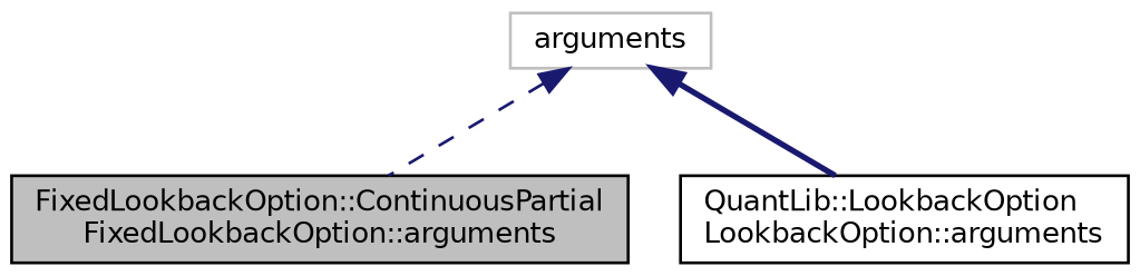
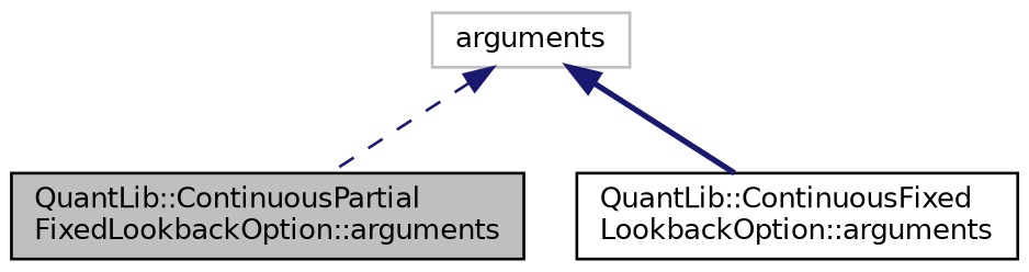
  digraph {
    node [color=black fillcolor=white fontname=Helvetica fontsize=10 shape=record style=filled]
    edge [color=midnightblue dir=back fontname=Helvetica fontsize=10 labelfontname=Helvetica labelfontsize=10]
-   n1 [fillcolor=grey75 fontcolor=black height=0.2 label="FixedLookbackOption::ContinuousPartial\lFixedLookbackOption::arguments" width=0.4]
-   n2 [height=0.2 label="QuantLib::LookbackOption\lLookbackOption::arguments" width=0.4]
+   n1 [fillcolor=grey75 fontcolor=black height=0.2 label="QuantLib::ContinuousPartial\lFixedLookbackOption::arguments" width=0.4]
+   n2 [height=0.2 label="QuantLib::ContinuousFixed\lLookbackOption::arguments" width=0.4]
    n3 [color=grey75 height=0.2 label=arguments width=0.4]
    n3 -> n1 [style=dashed]
    n3 -> n2 [style=bold]
  }
